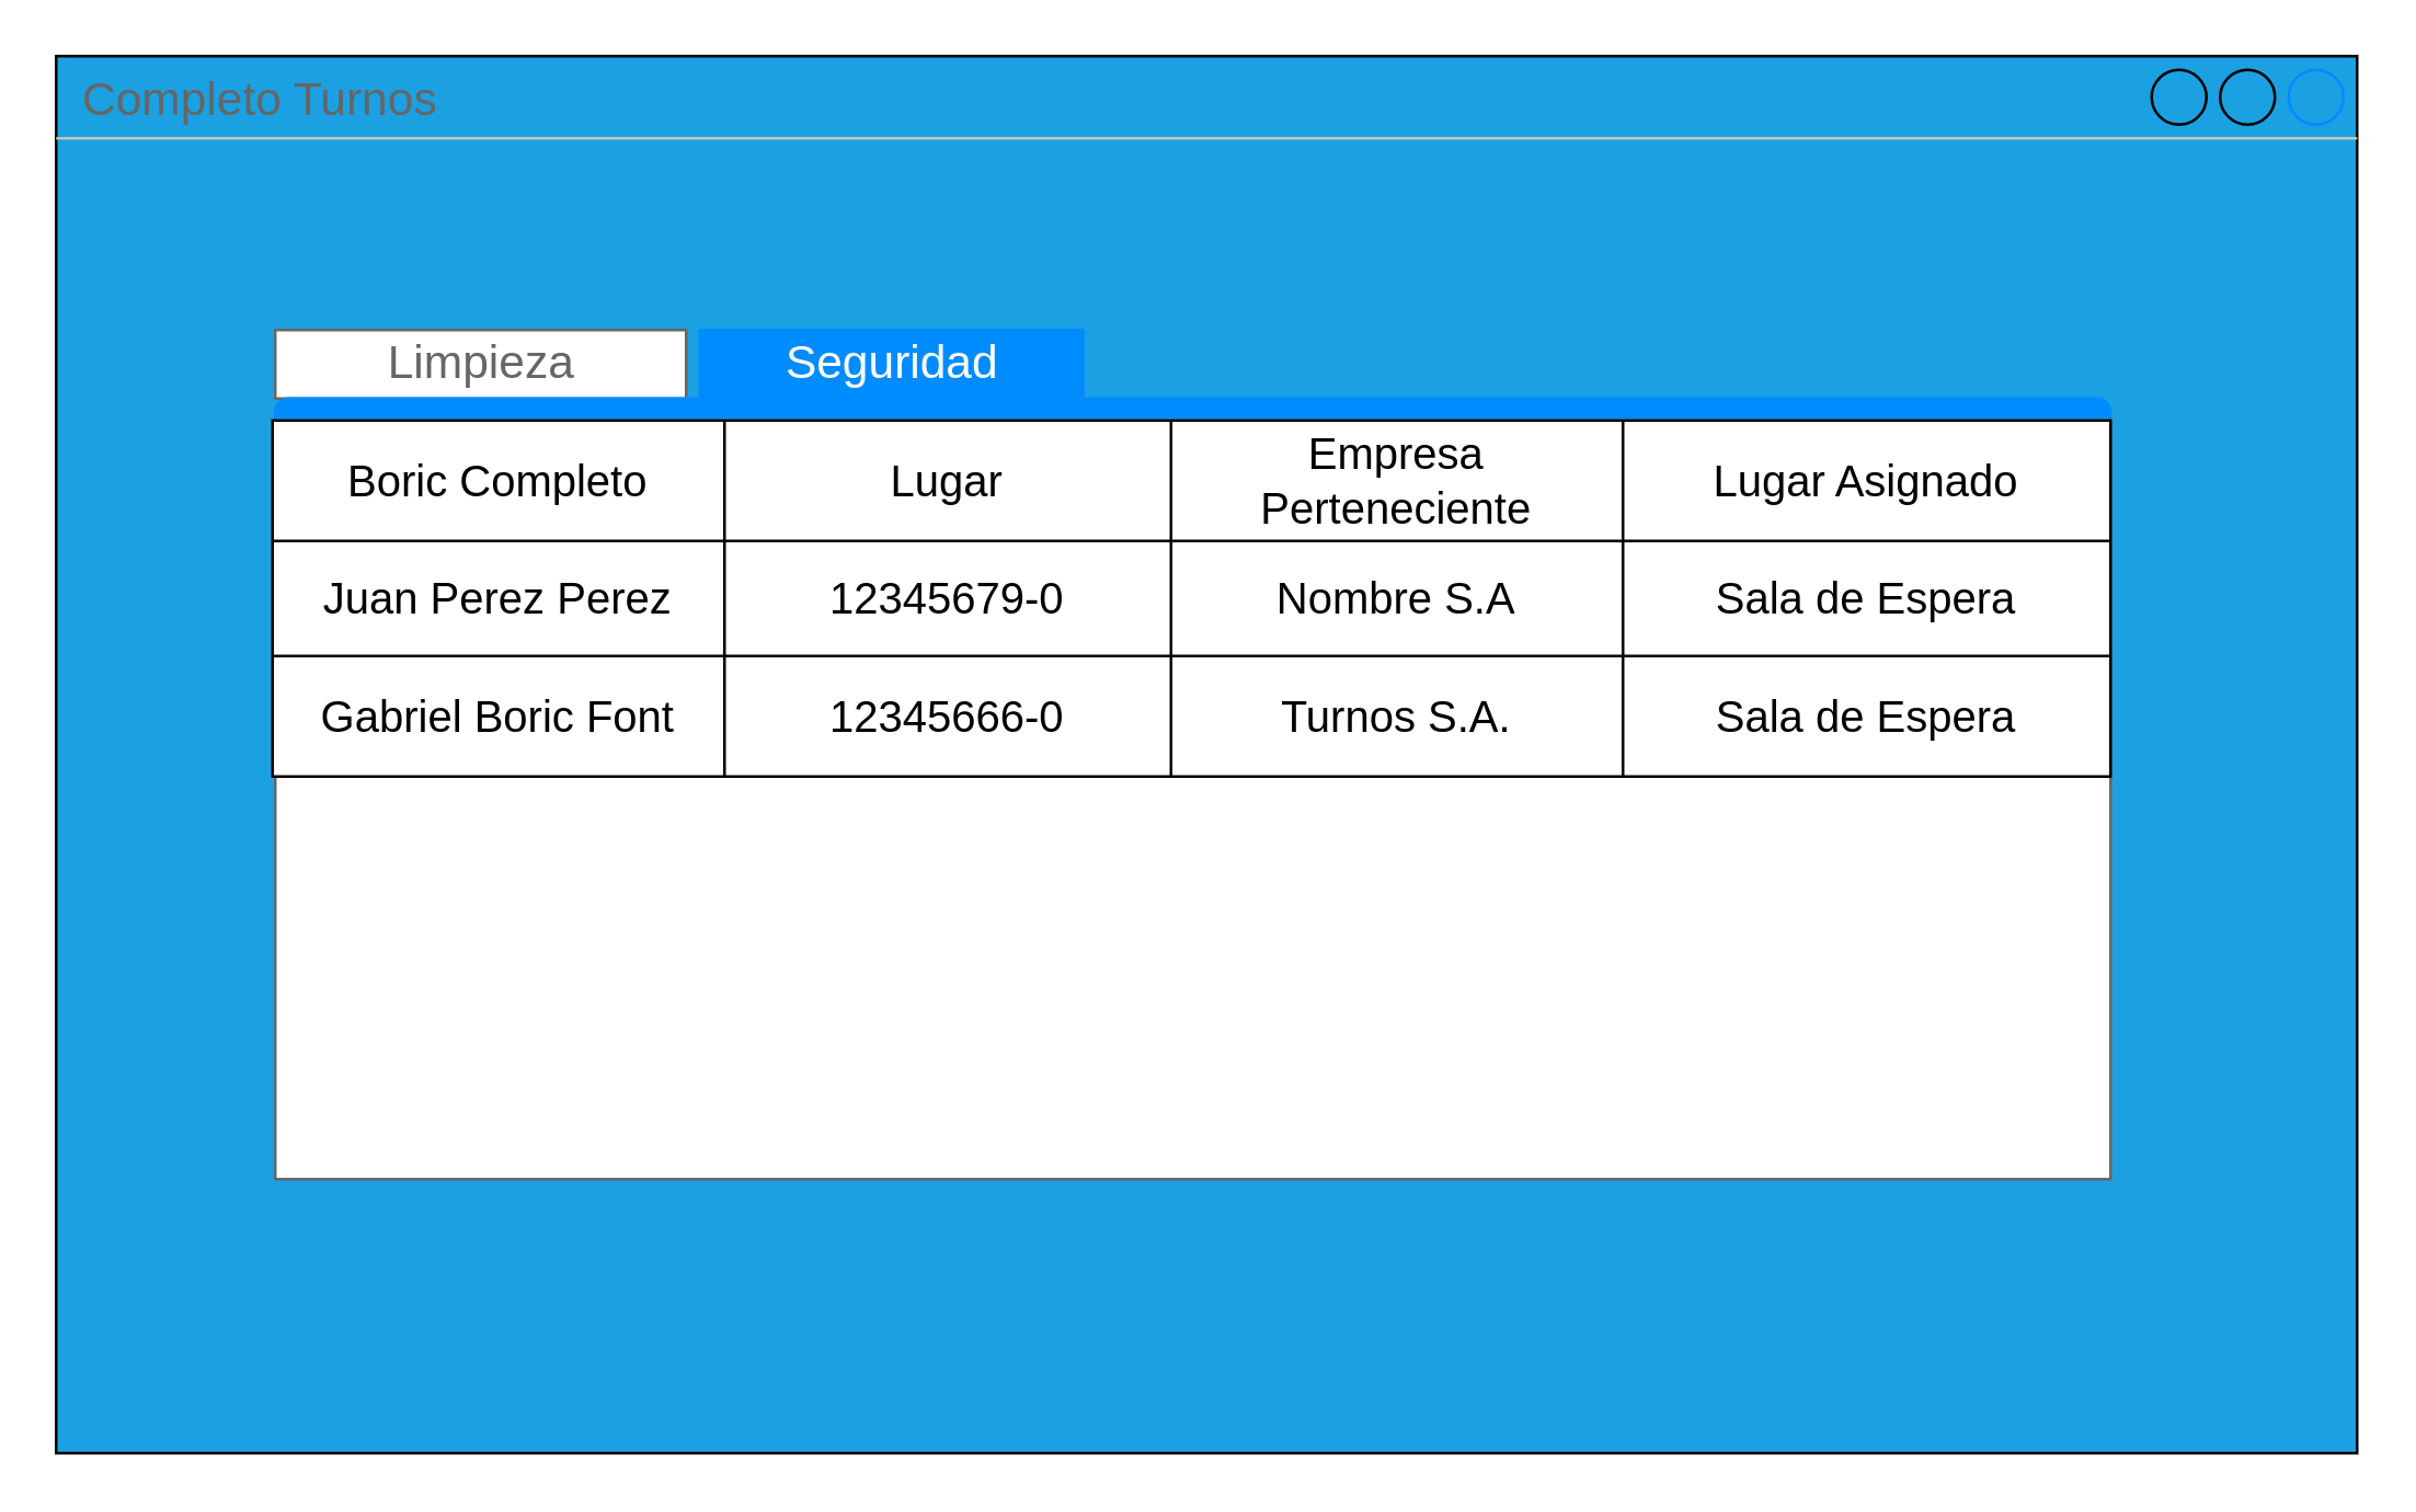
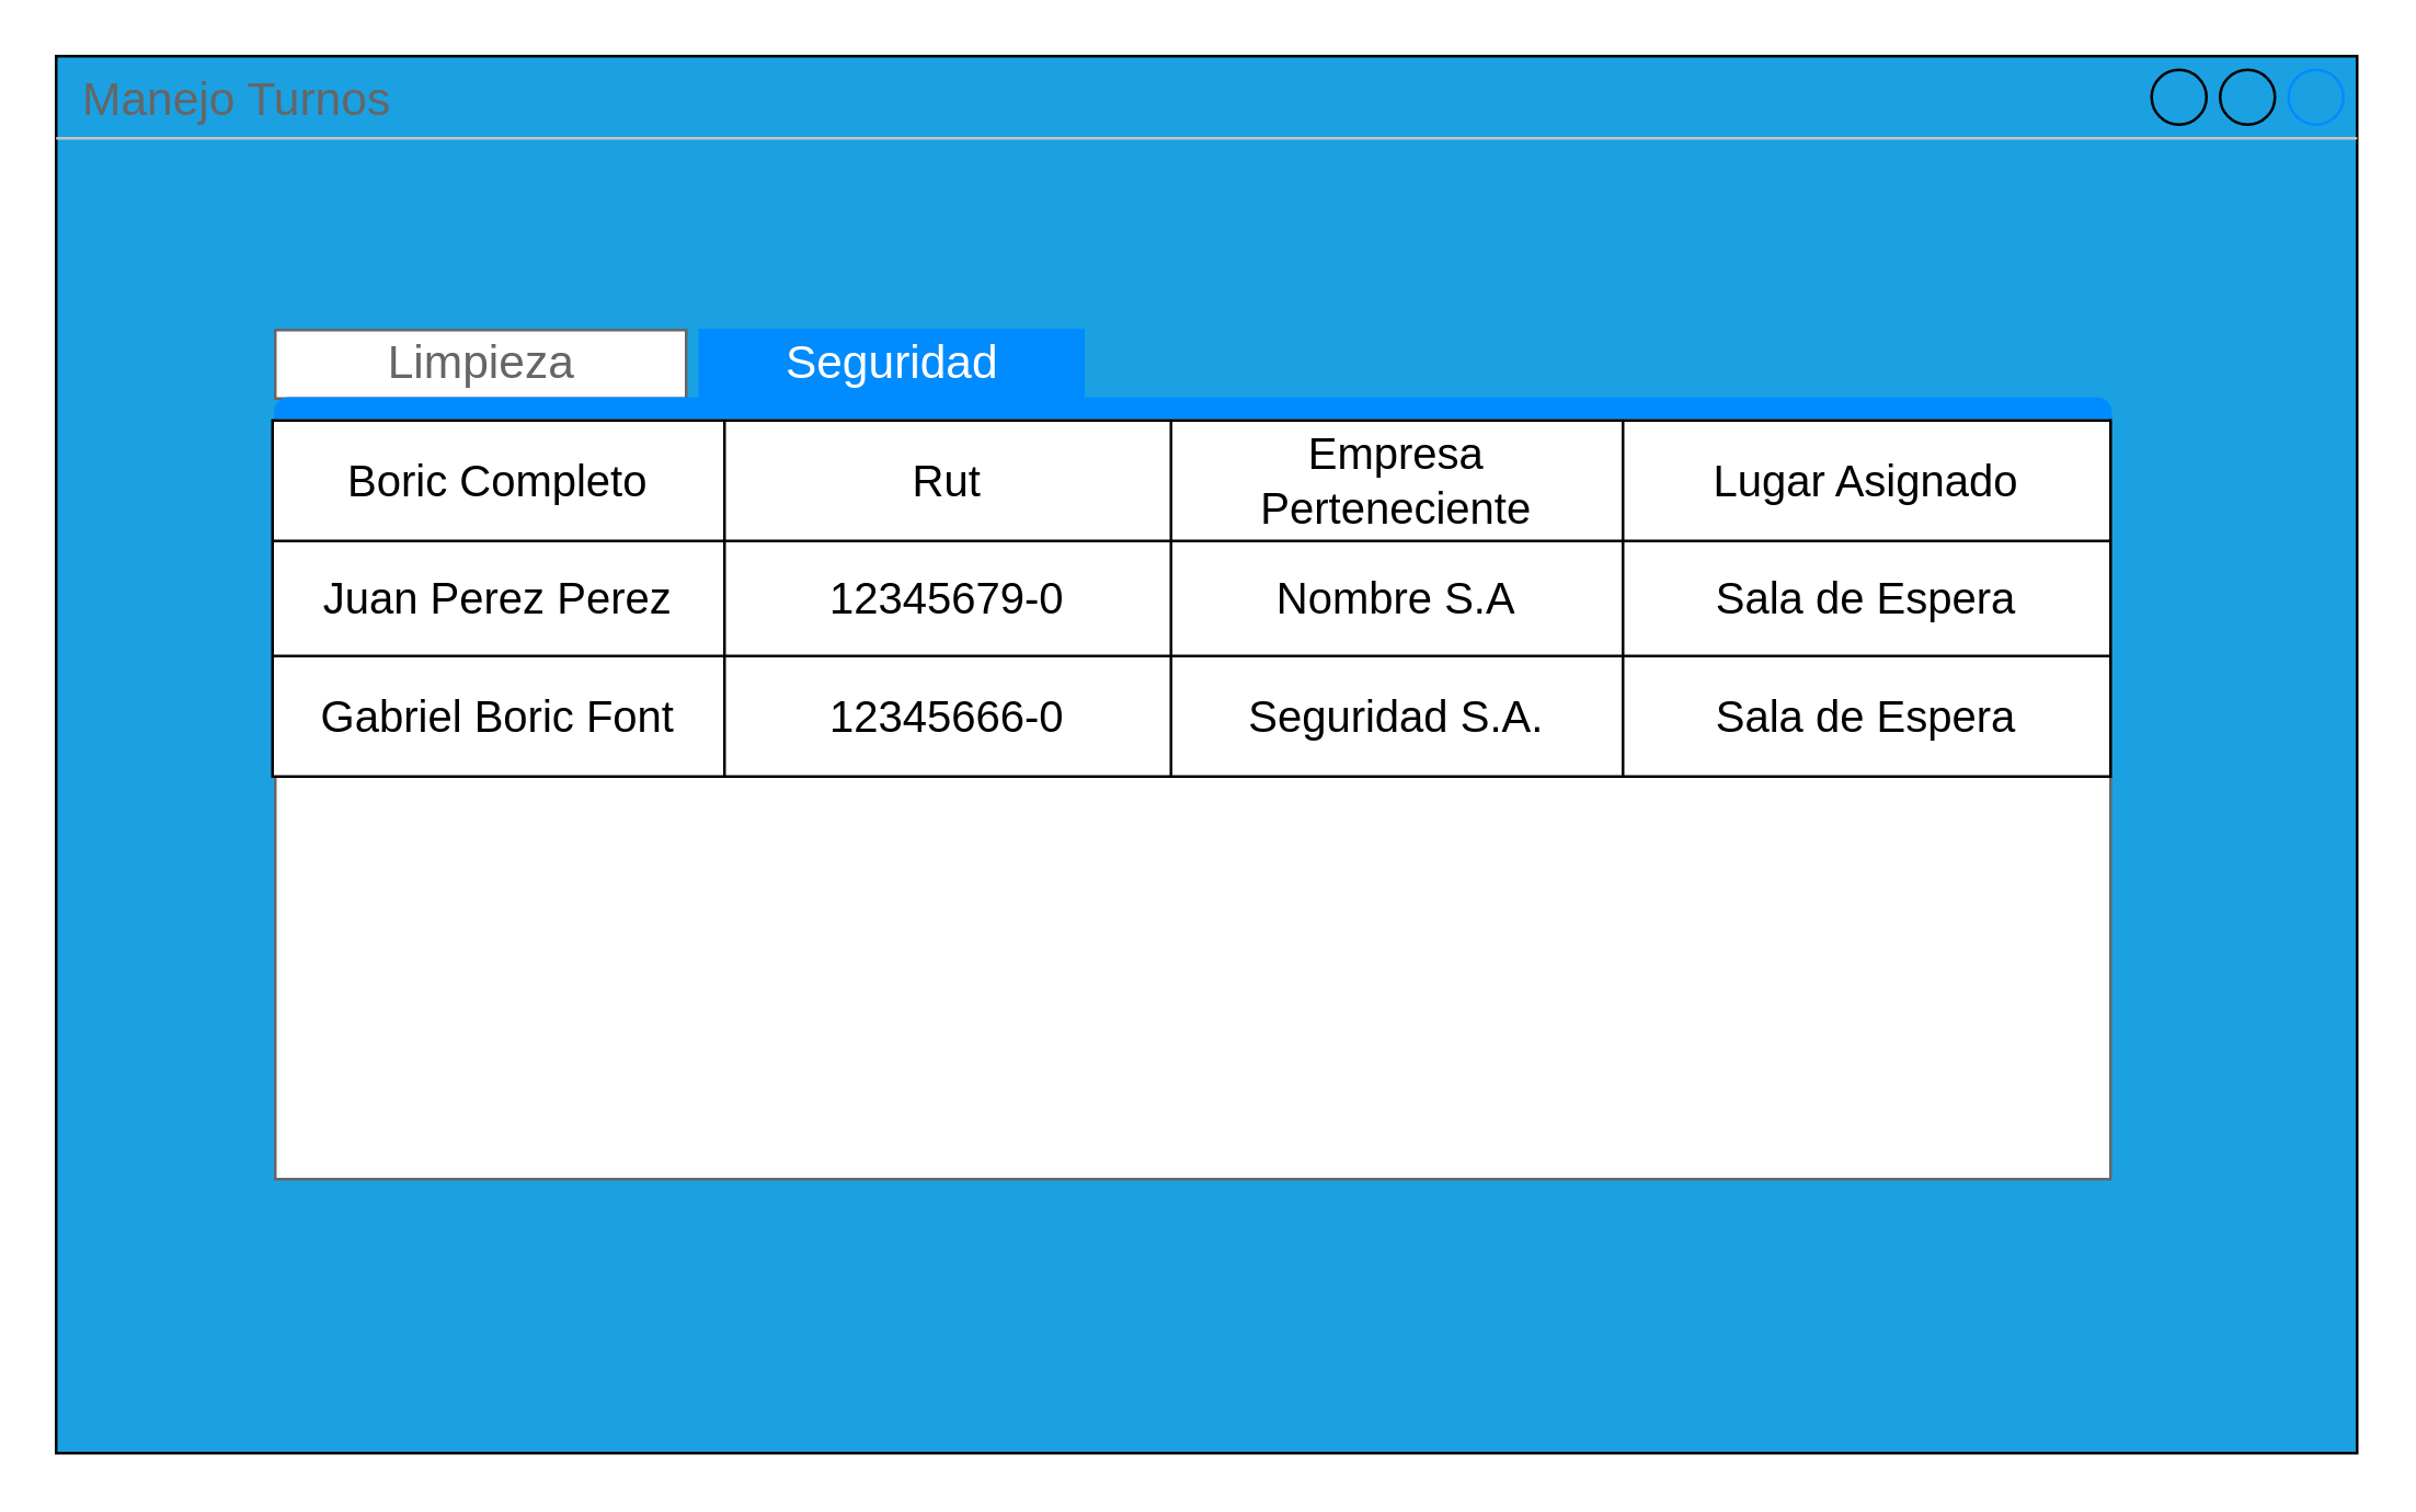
  <mxCell id="0" />
  <mxCell id="1" parent="0" />
- <mxCell id="2" value="Completo Turnos" style="strokeWidth=1;shadow=0;dashed=0;align=center;html=1;shape=mxgraph.mockup.containers.window;align=left;verticalAlign=top;spacingLeft=8;strokeColor2=#008cff;strokeColor3=#c4c4c4;fontColor=#666666;mainText=;fontSize=17;labelBackgroundColor=none;whiteSpace=wrap;fillColor=#1BA1E2;" vertex="1" parent="1"><mxGeometry width="840" height="510" as="geometry" x="20" y="20" /></mxCell>
+ <mxCell id="2" value="Manejo Turnos" style="strokeWidth=1;shadow=0;dashed=0;align=center;html=1;shape=mxgraph.mockup.containers.window;align=left;verticalAlign=top;spacingLeft=8;strokeColor2=#008cff;strokeColor3=#c4c4c4;fontColor=#666666;mainText=;fontSize=17;labelBackgroundColor=none;whiteSpace=wrap;fillColor=#1BA1E2;" vertex="1" parent="1"><mxGeometry width="840" height="510" as="geometry" x="20" y="20" /></mxCell>
  <mxCell id="3" value="" style="strokeWidth=1;shadow=0;dashed=0;align=center;html=1;shape=mxgraph.mockup.containers.marginRect2;rectMarginTop=32;strokeColor=#666666;gradientColor=none;whiteSpace=wrap;" vertex="1" parent="1"><mxGeometry x="100" y="120" width="670" height="310" as="geometry" /></mxCell>
  <mxCell id="4" value="Limpieza" style="strokeColor=inherit;fillColor=inherit;gradientColor=inherit;strokeWidth=1;shadow=0;dashed=0;align=center;html=1;shape=mxgraph.mockup.containers.rrect;rSize=0;fontSize=17;fontColor=#666666;gradientColor=none;" vertex="1" parent="3"><mxGeometry width="150" height="25" relative="1" as="geometry"><mxPoint as="offset" /></mxGeometry></mxCell>
  <mxCell id="5" value="Seguridad" style="strokeWidth=1;shadow=0;dashed=0;align=center;html=1;shape=mxgraph.mockup.containers.rrect;rSize=0;fontSize=17;fontColor=#ffffff;strokeColor=#008cff;fillColor=#008cff;" vertex="1" parent="3"><mxGeometry width="140" height="25" relative="1" as="geometry"><mxPoint x="155" as="offset" /></mxGeometry></mxCell>
  <mxCell id="6" value="" style="strokeWidth=1;shadow=0;dashed=0;align=center;html=1;shape=mxgraph.mockup.containers.topButton;rSize=5;strokeColor=#008cff;fillColor=#008cff;gradientColor=none;resizeWidth=1;movable=0;deletable=1;" vertex="1" parent="3"><mxGeometry width="670" height="7" relative="1" as="geometry"><mxPoint y="25" as="offset" /></mxGeometry></mxCell>
  <mxCell id="7" value="" style="shape=table;startSize=0;container=1;collapsible=0;childLayout=tableLayout;strokeColor=default;fontSize=16;" vertex="1" parent="1"><mxGeometry x="99" y="153" width="671" height="130" as="geometry" /></mxCell>
  <mxCell id="8" value="" style="shape=tableRow;horizontal=0;startSize=0;swimlaneHead=0;swimlaneBody=0;strokeColor=inherit;top=0;left=0;bottom=0;right=0;collapsible=0;dropTarget=0;fillColor=none;points=[[0,0.5],[1,0.5]];portConstraint=eastwest;fontSize=16;" vertex="1" parent="7"><mxGeometry width="671" height="44" as="geometry" /></mxCell>
  <mxCell id="9" value="Boric Completo" style="shape=partialRectangle;html=1;whiteSpace=wrap;connectable=0;strokeColor=inherit;overflow=hidden;fillColor=none;top=0;left=0;bottom=0;right=0;pointerEvents=1;fontSize=16;" vertex="1" parent="8"><mxGeometry width="165" height="44" as="geometry"><mxRectangle width="165" height="44" as="alternateBounds" /></mxGeometry></mxCell>
- <mxCell id="10" value="Lugar" style="shape=partialRectangle;html=1;whiteSpace=wrap;connectable=0;strokeColor=inherit;overflow=hidden;fillColor=none;top=0;left=0;bottom=0;right=0;pointerEvents=1;fontSize=16;" vertex="1" parent="8"><mxGeometry x="165" width="163" height="44" as="geometry"><mxRectangle width="163" height="44" as="alternateBounds" /></mxGeometry></mxCell>
+ <mxCell id="10" value="Rut" style="shape=partialRectangle;html=1;whiteSpace=wrap;connectable=0;strokeColor=inherit;overflow=hidden;fillColor=none;top=0;left=0;bottom=0;right=0;pointerEvents=1;fontSize=16;" vertex="1" parent="8"><mxGeometry x="165" width="163" height="44" as="geometry"><mxRectangle width="163" height="44" as="alternateBounds" /></mxGeometry></mxCell>
  <mxCell id="11" value="Empresa Perteneciente" style="shape=partialRectangle;html=1;whiteSpace=wrap;connectable=0;strokeColor=inherit;overflow=hidden;fillColor=none;top=0;left=0;bottom=0;right=0;pointerEvents=1;fontSize=16;" vertex="1" parent="8"><mxGeometry x="328" width="165" height="44" as="geometry"><mxRectangle width="165" height="44" as="alternateBounds" /></mxGeometry></mxCell>
  <mxCell id="12" value="Lugar Asignado" style="shape=partialRectangle;html=1;whiteSpace=wrap;connectable=0;strokeColor=inherit;overflow=hidden;fillColor=none;top=0;left=0;bottom=0;right=0;pointerEvents=1;fontSize=16;" vertex="1" parent="8"><mxGeometry x="493" width="178" height="44" as="geometry"><mxRectangle width="178" height="44" as="alternateBounds" /></mxGeometry></mxCell>
  <mxCell id="13" value="" style="shape=tableRow;horizontal=0;startSize=0;swimlaneHead=0;swimlaneBody=0;strokeColor=inherit;top=0;left=0;bottom=0;right=0;collapsible=0;dropTarget=0;fillColor=none;points=[[0,0.5],[1,0.5]];portConstraint=eastwest;fontSize=16;" vertex="1" parent="7"><mxGeometry y="44" width="671" height="42" as="geometry" /></mxCell>
  <mxCell id="14" value="Juan Perez Perez" style="shape=partialRectangle;html=1;whiteSpace=wrap;connectable=0;strokeColor=inherit;overflow=hidden;fillColor=none;top=0;left=0;bottom=0;right=0;pointerEvents=1;fontSize=16;" vertex="1" parent="13"><mxGeometry width="165" height="42" as="geometry"><mxRectangle width="165" height="42" as="alternateBounds" /></mxGeometry></mxCell>
  <mxCell id="15" value="12345679-0" style="shape=partialRectangle;html=1;whiteSpace=wrap;connectable=0;strokeColor=inherit;overflow=hidden;fillColor=none;top=0;left=0;bottom=0;right=0;pointerEvents=1;fontSize=16;" vertex="1" parent="13"><mxGeometry x="165" width="163" height="42" as="geometry"><mxRectangle width="163" height="42" as="alternateBounds" /></mxGeometry></mxCell>
  <mxCell id="16" value="Nombre S.A" style="shape=partialRectangle;html=1;whiteSpace=wrap;connectable=0;strokeColor=inherit;overflow=hidden;fillColor=none;top=0;left=0;bottom=0;right=0;pointerEvents=1;fontSize=16;" vertex="1" parent="13"><mxGeometry x="328" width="165" height="42" as="geometry"><mxRectangle width="165" height="42" as="alternateBounds" /></mxGeometry></mxCell>
  <mxCell id="17" value="Sala de Espera" style="shape=partialRectangle;html=1;whiteSpace=wrap;connectable=0;strokeColor=inherit;overflow=hidden;fillColor=none;top=0;left=0;bottom=0;right=0;pointerEvents=1;fontSize=16;" vertex="1" parent="13"><mxGeometry x="493" width="178" height="42" as="geometry"><mxRectangle width="178" height="42" as="alternateBounds" /></mxGeometry></mxCell>
  <mxCell id="18" value="" style="shape=tableRow;horizontal=0;startSize=0;swimlaneHead=0;swimlaneBody=0;strokeColor=inherit;top=0;left=0;bottom=0;right=0;collapsible=0;dropTarget=0;fillColor=none;points=[[0,0.5],[1,0.5]];portConstraint=eastwest;fontSize=16;" vertex="1" parent="7"><mxGeometry y="86" width="671" height="44" as="geometry" /></mxCell>
  <mxCell id="19" value="Gabriel Boric Font" style="shape=partialRectangle;html=1;whiteSpace=wrap;connectable=0;strokeColor=inherit;overflow=hidden;fillColor=none;top=0;left=0;bottom=0;right=0;pointerEvents=1;fontSize=16;" vertex="1" parent="18"><mxGeometry width="165" height="44" as="geometry"><mxRectangle width="165" height="44" as="alternateBounds" /></mxGeometry></mxCell>
  <mxCell id="20" value="12345666-0" style="shape=partialRectangle;html=1;whiteSpace=wrap;connectable=0;strokeColor=inherit;overflow=hidden;fillColor=none;top=0;left=0;bottom=0;right=0;pointerEvents=1;fontSize=16;" vertex="1" parent="18"><mxGeometry x="165" width="163" height="44" as="geometry"><mxRectangle width="163" height="44" as="alternateBounds" /></mxGeometry></mxCell>
- <mxCell id="21" value="Turnos S.A." style="shape=partialRectangle;html=1;whiteSpace=wrap;connectable=0;strokeColor=inherit;overflow=hidden;fillColor=none;top=0;left=0;bottom=0;right=0;pointerEvents=1;fontSize=16;" vertex="1" parent="18"><mxGeometry x="328" width="165" height="44" as="geometry"><mxRectangle width="165" height="44" as="alternateBounds" /></mxGeometry></mxCell>
+ <mxCell id="21" value="Seguridad S.A." style="shape=partialRectangle;html=1;whiteSpace=wrap;connectable=0;strokeColor=inherit;overflow=hidden;fillColor=none;top=0;left=0;bottom=0;right=0;pointerEvents=1;fontSize=16;" vertex="1" parent="18"><mxGeometry x="328" width="165" height="44" as="geometry"><mxRectangle width="165" height="44" as="alternateBounds" /></mxGeometry></mxCell>
  <mxCell id="22" value="Sala de Espera" style="shape=partialRectangle;html=1;whiteSpace=wrap;connectable=0;strokeColor=inherit;overflow=hidden;fillColor=none;top=0;left=0;bottom=0;right=0;pointerEvents=1;fontSize=16;" vertex="1" parent="18"><mxGeometry x="493" width="178" height="44" as="geometry"><mxRectangle width="178" height="44" as="alternateBounds" /></mxGeometry></mxCell>
